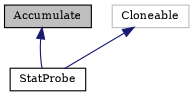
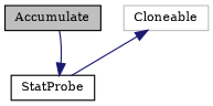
  digraph {
    fontname="DejaVu Serif"
    node [color=black fontname="DejaVu Serif" fontsize=10 shape=record]
    edge [color=midnightblue dir=back fontname="DejaVu Serif" fontsize=10 labelfontname=Helvetica labelfontsize=10 style=solid]
    n1 [fillcolor=grey75 fontcolor=black height=0.2 label=Accumulate style=filled width=0.4]
    n2 [height=0.2 label=StatProbe width=0.4]
    n3 [color=grey75 height=0.2 label=Cloneable width=0.4]
-   n1 -> n2
+   n2 -> n1
    n3 -> n2
  }
